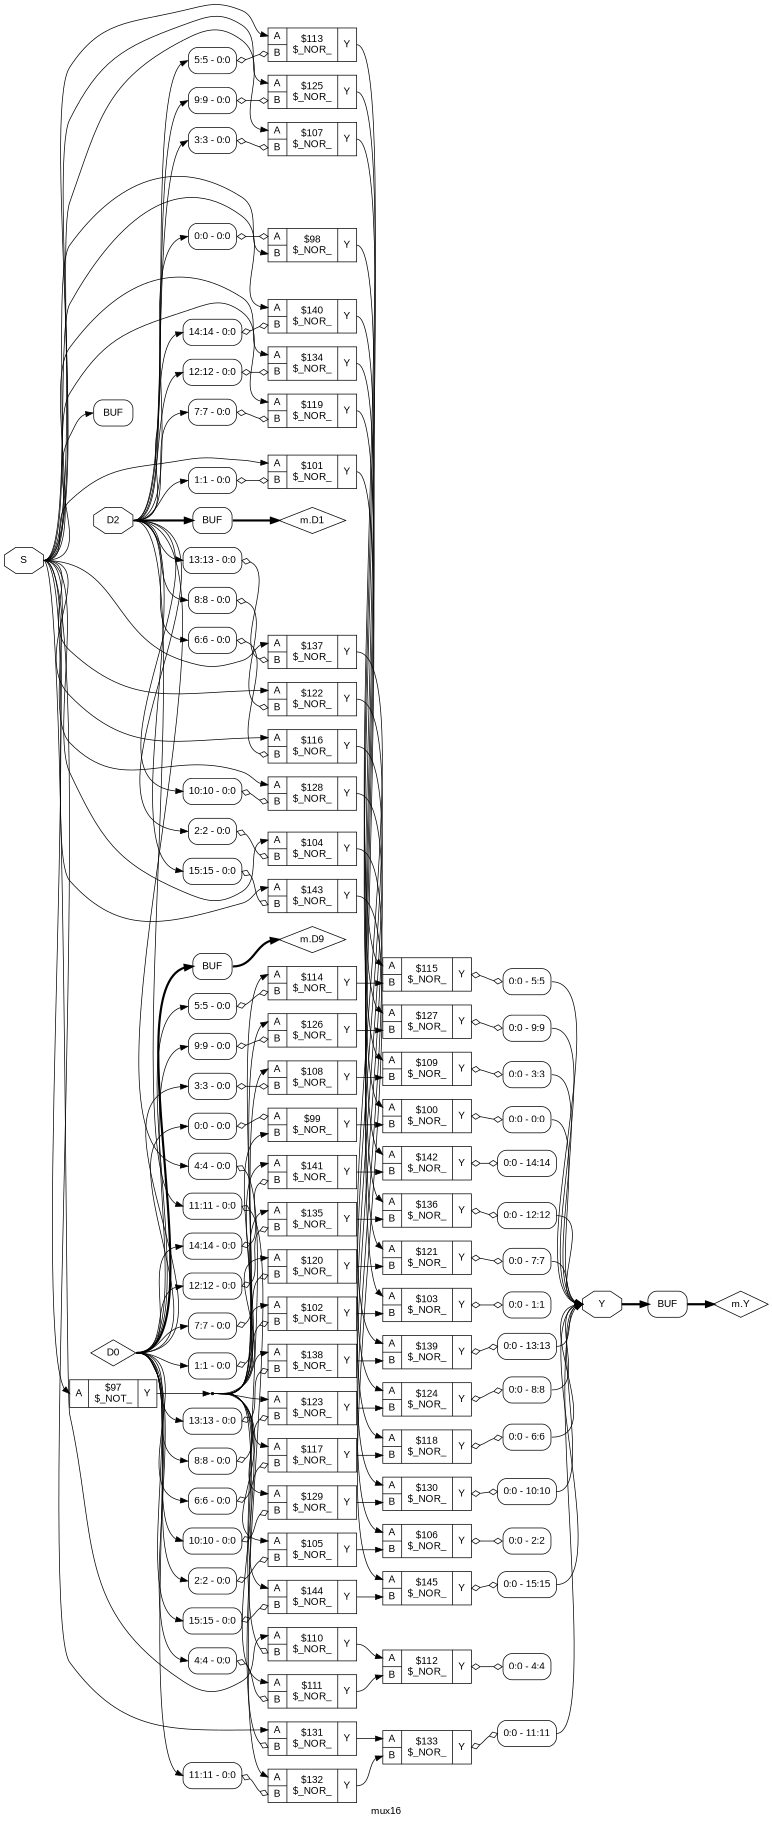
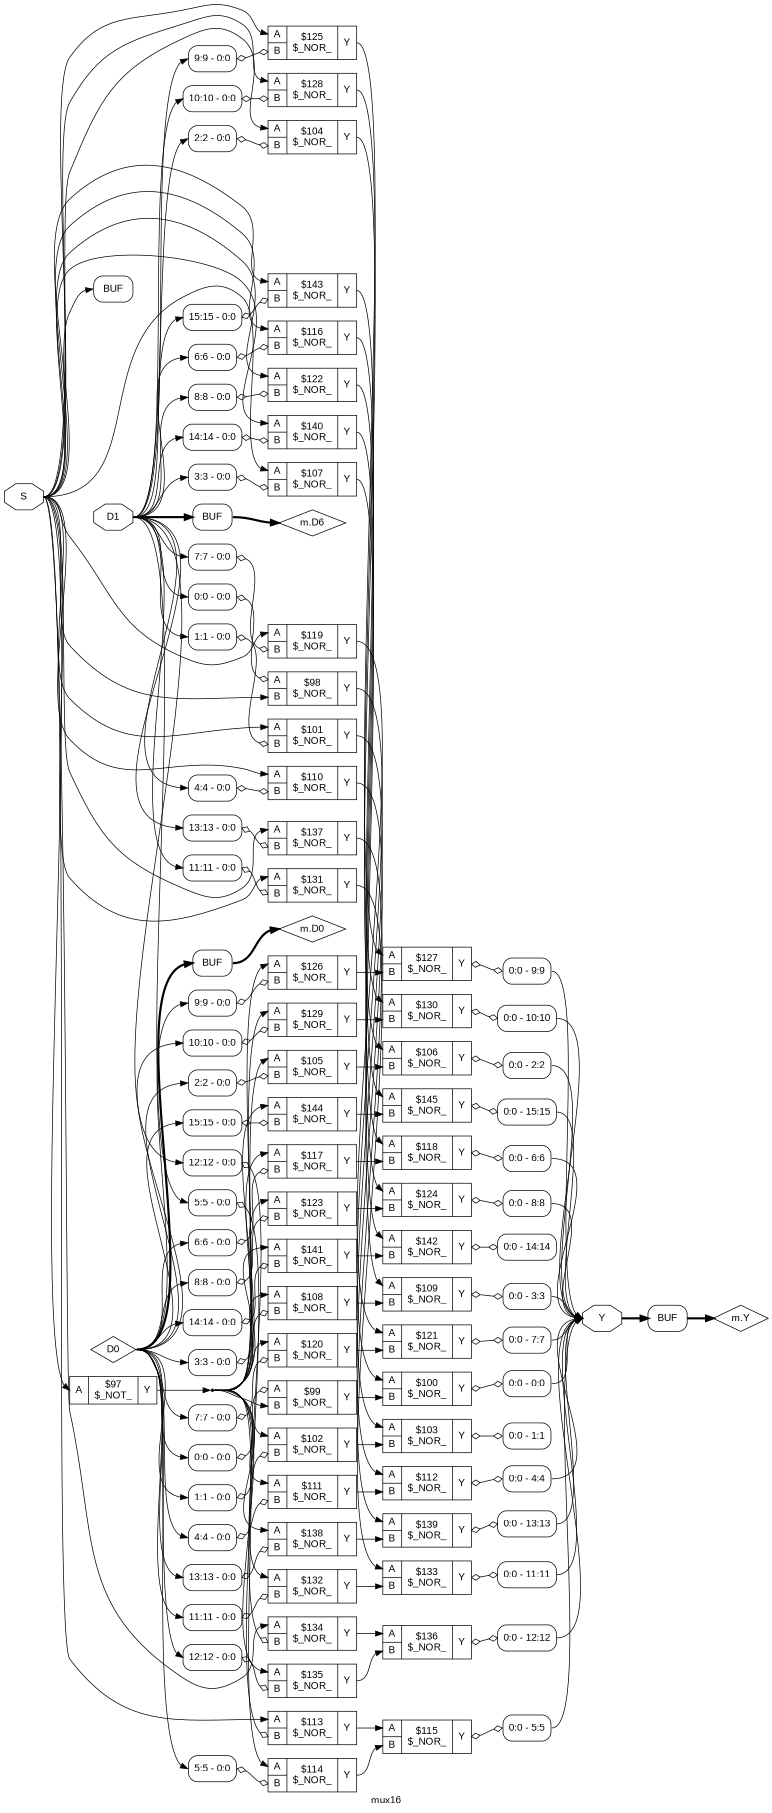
  digraph {
    fontname="Liberation Sans"
    label=mux16
    rankdir=LR
    remincross=true
    node [fontname="Liberation Sans" shape=record]
    edge [color=black fontname="Liberation Sans" headport="p42:w" tailport=e]
    n34 [color=black fontcolor=black label=D0 shape=diamond]
    x2 [label="<s0> 1:1 - 0:0 " style=rounded]
    x5 [label="<s0> 2:2 - 0:0 " style=rounded]
    x8 [label="<s0> 3:3 - 0:0 " style=rounded]
    x11 [label="<s0> 4:4 - 0:0 " style=rounded]
    x14 [label="<s0> 5:5 - 0:0 " style=rounded]
    x17 [label="<s0> 6:6 - 0:0 " style=rounded]
    x20 [label="<s0> 7:7 - 0:0 " style=rounded]
    x23 [label="<s0> 8:8 - 0:0 " style=rounded]
    x26 [label="<s0> 9:9 - 0:0 " style=rounded]
    x29 [label="<s0> 10:10 - 0:0 " style=rounded]
    x32 [label="<s0> 11:11 - 0:0 " style=rounded]
    x35 [label="<s0> 12:12 - 0:0 " style=rounded]
    x38 [label="<s0> 13:13 - 0:0 " style=rounded]
    x41 [label="<s0> 14:14 - 0:0 " style=rounded]
    x44 [label="<s0> 15:15 - 0:0 " style=rounded]
    x47 [label="<s0> 0:0 - 0:0 " style=rounded]
    x48 [label=BUF shape=box style=rounded]
    c46 [label="{{<p42> A|<p43> B}|$102\n$_NOR_|{<p37> Y}}"]
    c49 [label="{{<p42> A|<p43> B}|$105\n$_NOR_|{<p37> Y}}"]
    c52 [label="{{<p42> A|<p43> B}|$108\n$_NOR_|{<p37> Y}}"]
    c55 [label="{{<p42> A|<p43> B}|$111\n$_NOR_|{<p37> Y}}"]
    c58 [label="{{<p42> A|<p43> B}|$114\n$_NOR_|{<p37> Y}}"]
    c61 [label="{{<p42> A|<p43> B}|$117\n$_NOR_|{<p37> Y}}"]
    c64 [label="{{<p42> A|<p43> B}|$120\n$_NOR_|{<p37> Y}}"]
    c67 [label="{{<p42> A|<p43> B}|$123\n$_NOR_|{<p37> Y}}"]
    c70 [label="{{<p42> A|<p43> B}|$126\n$_NOR_|{<p37> Y}}"]
    c73 [label="{{<p42> A|<p43> B}|$129\n$_NOR_|{<p37> Y}}"]
    c76 [label="{{<p42> A|<p43> B}|$132\n$_NOR_|{<p37> Y}}"]
    c79 [label="{{<p42> A|<p43> B}|$135\n$_NOR_|{<p37> Y}}"]
    c82 [label="{{<p42> A|<p43> B}|$138\n$_NOR_|{<p37> Y}}"]
    c85 [label="{{<p42> A|<p43> B}|$141\n$_NOR_|{<p37> Y}}"]
    c88 [label="{{<p42> A|<p43> B}|$144\n$_NOR_|{<p37> Y}}"]
    c92 [label="{{<p42> A|<p43> B}|$99\n$_NOR_|{<p37> Y}}"]
-   n38 [color=black fontcolor=black label="m.D9" shape=diamond]
-   n35 [color=black fontcolor=black label=D2 shape=octagon]
+   n38 [color=black fontcolor=black label="m.D0" shape=diamond]
+   n35 [color=black fontcolor=black label=D1 shape=octagon]
    x1 [label="<s0> 1:1 - 0:0 " style=rounded]
    x4 [label="<s0> 2:2 - 0:0 " style=rounded]
    x7 [label="<s0> 3:3 - 0:0 " style=rounded]
    x10 [label="<s0> 4:4 - 0:0 " style=rounded]
    x13 [label="<s0> 5:5 - 0:0 " style=rounded]
    x16 [label="<s0> 6:6 - 0:0 " style=rounded]
    x19 [label="<s0> 7:7 - 0:0 " style=rounded]
    x22 [label="<s0> 8:8 - 0:0 " style=rounded]
    x25 [label="<s0> 9:9 - 0:0 " style=rounded]
    x28 [label="<s0> 10:10 - 0:0 " style=rounded]
    x31 [label="<s0> 11:11 - 0:0 " style=rounded]
    x34 [label="<s0> 12:12 - 0:0 " style=rounded]
    x37 [label="<s0> 13:13 - 0:0 " style=rounded]
    x40 [label="<s0> 14:14 - 0:0 " style=rounded]
    x43 [label="<s0> 15:15 - 0:0 " style=rounded]
    x46 [label="<s0> 0:0 - 0:0 " style=rounded]
    x49 [label=BUF shape=box style=rounded]
    c45 [label="{{<p42> A|<p43> B}|$101\n$_NOR_|{<p37> Y}}"]
    c48 [label="{{<p42> A|<p43> B}|$104\n$_NOR_|{<p37> Y}}"]
    c51 [label="{{<p42> A|<p43> B}|$107\n$_NOR_|{<p37> Y}}"]
    c54 [label="{{<p42> A|<p43> B}|$110\n$_NOR_|{<p37> Y}}"]
    c57 [label="{{<p42> A|<p43> B}|$113\n$_NOR_|{<p37> Y}}"]
    c60 [label="{{<p42> A|<p43> B}|$116\n$_NOR_|{<p37> Y}}"]
    c63 [label="{{<p42> A|<p43> B}|$119\n$_NOR_|{<p37> Y}}"]
    c66 [label="{{<p42> A|<p43> B}|$122\n$_NOR_|{<p37> Y}}"]
    c69 [label="{{<p42> A|<p43> B}|$125\n$_NOR_|{<p37> Y}}"]
    c72 [label="{{<p42> A|<p43> B}|$128\n$_NOR_|{<p37> Y}}"]
    c75 [label="{{<p42> A|<p43> B}|$131\n$_NOR_|{<p37> Y}}"]
    c78 [label="{{<p42> A|<p43> B}|$134\n$_NOR_|{<p37> Y}}"]
    c81 [label="{{<p42> A|<p43> B}|$137\n$_NOR_|{<p37> Y}}"]
    c84 [label="{{<p42> A|<p43> B}|$140\n$_NOR_|{<p37> Y}}"]
    c87 [label="{{<p42> A|<p43> B}|$143\n$_NOR_|{<p37> Y}}"]
    c91 [label="{{<p42> A|<p43> B}|$98\n$_NOR_|{<p37> Y}}"]
-   n39 [color=black fontcolor=black label="m.D1" shape=diamond]
+   n39 [color=black fontcolor=black label="m.D6" shape=diamond]
    n36 [color=black fontcolor=black label=S shape=octagon]
    c90 [label="{{<p42> A}|$97\n$_NOT_|{<p37> Y}}"]
    x50 [label=BUF shape=box style=rounded]
    c47 [label="{{<p42> A|<p43> B}|$103\n$_NOR_|{<p37> Y}}"]
    c50 [label="{{<p42> A|<p43> B}|$106\n$_NOR_|{<p37> Y}}"]
    c53 [label="{{<p42> A|<p43> B}|$109\n$_NOR_|{<p37> Y}}"]
    c56 [label="{{<p42> A|<p43> B}|$112\n$_NOR_|{<p37> Y}}"]
    c59 [label="{{<p42> A|<p43> B}|$115\n$_NOR_|{<p37> Y}}"]
    c62 [label="{{<p42> A|<p43> B}|$118\n$_NOR_|{<p37> Y}}"]
    c65 [label="{{<p42> A|<p43> B}|$121\n$_NOR_|{<p37> Y}}"]
    c68 [label="{{<p42> A|<p43> B}|$124\n$_NOR_|{<p37> Y}}"]
    c71 [label="{{<p42> A|<p43> B}|$127\n$_NOR_|{<p37> Y}}"]
    c74 [label="{{<p42> A|<p43> B}|$130\n$_NOR_|{<p37> Y}}"]
    c77 [label="{{<p42> A|<p43> B}|$133\n$_NOR_|{<p37> Y}}"]
    c80 [label="{{<p42> A|<p43> B}|$136\n$_NOR_|{<p37> Y}}"]
    c83 [label="{{<p42> A|<p43> B}|$139\n$_NOR_|{<p37> Y}}"]
    c86 [label="{{<p42> A|<p43> B}|$142\n$_NOR_|{<p37> Y}}"]
    c89 [label="{{<p42> A|<p43> B}|$145\n$_NOR_|{<p37> Y}}"]
    n1 [shape=point]
    c44 [label="{{<p42> A|<p43> B}|$100\n$_NOR_|{<p37> Y}}"]
    n37 [color=black fontcolor=black label=Y shape=octagon]
    x51 [label=BUF shape=box style=rounded]
    n41 [color=black fontcolor=black label="m.Y" shape=diamond]
    x0 [label="<s0> 0:0 - 0:0 " style=rounded]
    x3 [label="<s0> 0:0 - 1:1 " style=rounded]
    x6 [label="<s0> 0:0 - 2:2 " style=rounded]
    x9 [label="<s0> 0:0 - 3:3 " style=rounded]
    x12 [label="<s0> 0:0 - 4:4 " style=rounded]
    x15 [label="<s0> 0:0 - 5:5 " style=rounded]
    x18 [label="<s0> 0:0 - 6:6 " style=rounded]
    x21 [label="<s0> 0:0 - 7:7 " style=rounded]
    x24 [label="<s0> 0:0 - 8:8 " style=rounded]
    x27 [label="<s0> 0:0 - 9:9 " style=rounded]
    x30 [label="<s0> 0:0 - 10:10 " style=rounded]
    x33 [label="<s0> 0:0 - 11:11 " style=rounded]
    x36 [label="<s0> 0:0 - 12:12 " style=rounded]
    x39 [label="<s0> 0:0 - 13:13 " style=rounded]
    x42 [label="<s0> 0:0 - 14:14 " style=rounded]
    x45 [label="<s0> 0:0 - 15:15 " style=rounded]
    n34 -> x2 [headport="s0:w"]
    n34 -> x5 [headport="s0:w"]
    n34 -> x8 [headport="s0:w"]
    n34 -> x11 [headport="s0:w"]
    n34 -> x14 [headport="s0:w"]
    n34 -> x17 [headport="s0:w"]
    n34 -> x20 [headport="s0:w"]
    n34 -> x23 [headport="s0:w"]
    n34 -> x26 [headport="s0:w"]
    n34 -> x29 [headport="s0:w"]
    n34 -> x32 [headport="s0:w"]
    n34 -> x35 [headport="s0:w"]
    n34 -> x38 [headport="s0:w"]
    n34 -> x41 [headport="s0:w"]
    n34 -> x44 [headport="s0:w"]
    n34 -> x47 [headport="s0:w"]
    n34 -> x48 [headport="w:w" style="setlinewidth(3)"]
    x2 -> c46 [arrowhead=odiamond arrowtail=odiamond dir=both headport="p43:w"]
    x5 -> c49 [arrowhead=odiamond arrowtail=odiamond dir=both headport="p43:w"]
    x8 -> c52 [arrowhead=odiamond arrowtail=odiamond dir=both headport="p43:w"]
    x11 -> c55 [arrowhead=odiamond arrowtail=odiamond dir=both headport="p43:w"]
    x14 -> c58 [arrowhead=odiamond arrowtail=odiamond dir=both headport="p43:w"]
    x17 -> c61 [arrowhead=odiamond arrowtail=odiamond dir=both headport="p43:w"]
    x20 -> c64 [arrowhead=odiamond arrowtail=odiamond dir=both headport="p43:w"]
    x23 -> c67 [arrowhead=odiamond arrowtail=odiamond dir=both headport="p43:w"]
    x26 -> c70 [arrowhead=odiamond arrowtail=odiamond dir=both headport="p43:w"]
    x29 -> c73 [arrowhead=odiamond arrowtail=odiamond dir=both headport="p43:w"]
    x32 -> c76 [arrowhead=odiamond arrowtail=odiamond dir=both headport="p43:w"]
    x35 -> c79 [arrowhead=odiamond arrowtail=odiamond dir=both headport="p43:w"]
    x38 -> c82 [arrowhead=odiamond arrowtail=odiamond dir=both headport="p43:w"]
    x41 -> c85 [arrowhead=odiamond arrowtail=odiamond dir=both headport="p43:w"]
    x44 -> c88 [arrowhead=odiamond arrowtail=odiamond dir=both headport="p43:w"]
    x47 -> c92 [arrowhead=odiamond arrowtail=odiamond dir=both]
    x48 -> n38 [headport=w style="setlinewidth(3)" tailport="e:e"]
    c46 -> c47 [headport="p43:w" tailport="p37:e"]
    c49 -> c50 [headport="p43:w" tailport="p37:e"]
    c52 -> c53 [headport="p43:w" tailport="p37:e"]
    c55 -> c56 [headport="p43:w" tailport="p37:e"]
    c58 -> c59 [headport="p43:w" tailport="p37:e"]
    c61 -> c62 [headport="p43:w" tailport="p37:e"]
    c64 -> c65 [headport="p43:w" tailport="p37:e"]
    c67 -> c68 [headport="p43:w" tailport="p37:e"]
    c70 -> c71 [headport="p43:w" tailport="p37:e"]
    c73 -> c74 [headport="p43:w" tailport="p37:e"]
    c76 -> c77 [headport="p43:w" tailport="p37:e"]
    c79 -> c80 [headport="p43:w" tailport="p37:e"]
    c82 -> c83 [headport="p43:w" tailport="p37:e"]
    c85 -> c86 [headport="p43:w" tailport="p37:e"]
    c88 -> c89 [headport="p43:w" tailport="p37:e"]
    c92 -> c44 [headport="p43:w" tailport="p37:e"]
    n35 -> x1 [headport="s0:w"]
    n35 -> x4 [headport="s0:w"]
    n35 -> x7 [headport="s0:w"]
    n35 -> x10 [headport="s0:w"]
    n35 -> x13 [headport="s0:w"]
    n35 -> x16 [headport="s0:w"]
    n35 -> x19 [headport="s0:w"]
    n35 -> x22 [headport="s0:w"]
    n35 -> x25 [headport="s0:w"]
    n35 -> x28 [headport="s0:w"]
    n35 -> x31 [headport="s0:w"]
    n35 -> x34 [headport="s0:w"]
    n35 -> x37 [headport="s0:w"]
    n35 -> x40 [headport="s0:w"]
    n35 -> x43 [headport="s0:w"]
    n35 -> x46 [headport="s0:w"]
    n35 -> x49 [headport="w:w" style="setlinewidth(3)"]
    x1 -> c45 [arrowhead=odiamond arrowtail=odiamond dir=both headport="p43:w"]
    x4 -> c48 [arrowhead=odiamond arrowtail=odiamond dir=both headport="p43:w"]
    x7 -> c51 [arrowhead=odiamond arrowtail=odiamond dir=both headport="p43:w"]
    x10 -> c54 [arrowhead=odiamond arrowtail=odiamond dir=both headport="p43:w"]
    x13 -> c57 [arrowhead=odiamond arrowtail=odiamond dir=both headport="p43:w"]
    x16 -> c60 [arrowhead=odiamond arrowtail=odiamond dir=both headport="p43:w"]
    x19 -> c63 [arrowhead=odiamond arrowtail=odiamond dir=both headport="p43:w"]
    x22 -> c66 [arrowhead=odiamond arrowtail=odiamond dir=both headport="p43:w"]
    x25 -> c69 [arrowhead=odiamond arrowtail=odiamond dir=both headport="p43:w"]
    x28 -> c72 [arrowhead=odiamond arrowtail=odiamond dir=both headport="p43:w"]
    x31 -> c75 [arrowhead=odiamond arrowtail=odiamond dir=both headport="p43:w"]
    x34 -> c78 [arrowhead=odiamond arrowtail=odiamond dir=both headport="p43:w"]
    x37 -> c81 [arrowhead=odiamond arrowtail=odiamond dir=both headport="p43:w"]
    x40 -> c84 [arrowhead=odiamond arrowtail=odiamond dir=both headport="p43:w"]
    x43 -> c87 [arrowhead=odiamond arrowtail=odiamond dir=both headport="p43:w"]
    x46 -> c91 [arrowhead=odiamond arrowtail=odiamond dir=both]
    x49 -> n39 [headport=w style="setlinewidth(3)" tailport="e:e"]
    c45 -> c47 [tailport="p37:e"]
    c48 -> c50 [tailport="p37:e"]
    c51 -> c53 [tailport="p37:e"]
    c54 -> c56 [tailport="p37:e"]
    c57 -> c59 [tailport="p37:e"]
    c60 -> c62 [tailport="p37:e"]
    c63 -> c65 [tailport="p37:e"]
    c66 -> c68 [tailport="p37:e"]
    c69 -> c71 [tailport="p37:e"]
    c72 -> c74 [tailport="p37:e"]
    c75 -> c77 [tailport="p37:e"]
    c78 -> c80 [tailport="p37:e"]
    c81 -> c83 [tailport="p37:e"]
    c84 -> c86 [tailport="p37:e"]
    c87 -> c89 [tailport="p37:e"]
    c91 -> c44 [tailport="p37:e"]
    n36 -> c45
    n36 -> c48
    n36 -> c51
    n36 -> c54
    n36 -> c57
    n36 -> c60
    n36 -> c63
    n36 -> c66
    n36 -> c69
    n36 -> c72
    n36 -> c75
    n36 -> c78
    n36 -> c81
    n36 -> c84
    n36 -> c87
    n36 -> c91 [headport="p43:w"]
    n36 -> c90
    n36 -> x50 [headport="w:w"]
    c90 -> n1 [headport=w tailport="p37:e"]
    c47 -> x3 [arrowhead=odiamond arrowtail=odiamond dir=both headport=w tailport="p37:e"]
    c50 -> x6 [arrowhead=odiamond arrowtail=odiamond dir=both headport=w tailport="p37:e"]
    c53 -> x9 [arrowhead=odiamond arrowtail=odiamond dir=both headport=w tailport="p37:e"]
    c56 -> x12 [arrowhead=odiamond arrowtail=odiamond dir=both headport=w tailport="p37:e"]
    c59 -> x15 [arrowhead=odiamond arrowtail=odiamond dir=both headport=w tailport="p37:e"]
    c62 -> x18 [arrowhead=odiamond arrowtail=odiamond dir=both headport=w tailport="p37:e"]
    c65 -> x21 [arrowhead=odiamond arrowtail=odiamond dir=both headport=w tailport="p37:e"]
    c68 -> x24 [arrowhead=odiamond arrowtail=odiamond dir=both headport=w tailport="p37:e"]
    c71 -> x27 [arrowhead=odiamond arrowtail=odiamond dir=both headport=w tailport="p37:e"]
    c74 -> x30 [arrowhead=odiamond arrowtail=odiamond dir=both headport=w tailport="p37:e"]
    c77 -> x33 [arrowhead=odiamond arrowtail=odiamond dir=both headport=w tailport="p37:e"]
    c80 -> x36 [arrowhead=odiamond arrowtail=odiamond dir=both headport=w tailport="p37:e"]
    c83 -> x39 [arrowhead=odiamond arrowtail=odiamond dir=both headport=w tailport="p37:e"]
    c86 -> x42 [arrowhead=odiamond arrowtail=odiamond dir=both headport=w tailport="p37:e"]
    c89 -> x45 [arrowhead=odiamond arrowtail=odiamond dir=both headport=w tailport="p37:e"]
    n1 -> c46
    n1 -> c49
    n1 -> c52
    n1 -> c55
    n1 -> c58
    n1 -> c61
    n1 -> c64
    n1 -> c67
    n1 -> c70
    n1 -> c73
    n1 -> c76
    n1 -> c79
    n1 -> c82
    n1 -> c85
    n1 -> c88
    n1 -> c92 [headport="p43:w"]
    c44 -> x0 [arrowhead=odiamond arrowtail=odiamond dir=both headport=w tailport="p37:e"]
    n37 -> x51 [headport="w:w" style="setlinewidth(3)"]
    x51 -> n41 [headport=w style="setlinewidth(3)" tailport="e:e"]
    x0 -> n37 [headport=w tailport="s0:e"]
+   x6 -> n37 [headport=w tailport="s0:e"]
    x9 -> n37 [headport=w tailport="s0:e"]
+   x12 -> n37 [headport=w tailport="s0:e"]
    x15 -> n37 [headport=w tailport="s0:e"]
    x18 -> n37 [headport=w tailport="s0:e"]
    x21 -> n37 [headport=w tailport="s0:e"]
    x24 -> n37 [headport=w tailport="s0:e"]
    x27 -> n37 [headport=w tailport="s0:e"]
    x30 -> n37 [headport=w tailport="s0:e"]
    x33 -> n37 [headport=w tailport="s0:e"]
    x36 -> n37 [headport=w tailport="s0:e"]
    x39 -> n37 [headport=w tailport="s0:e"]
    x45 -> n37 [headport=w tailport="s0:e"]
  }
